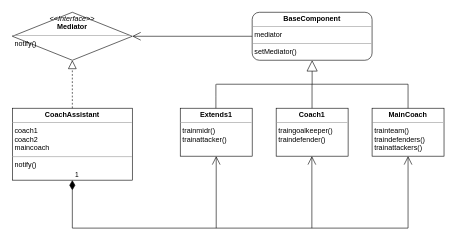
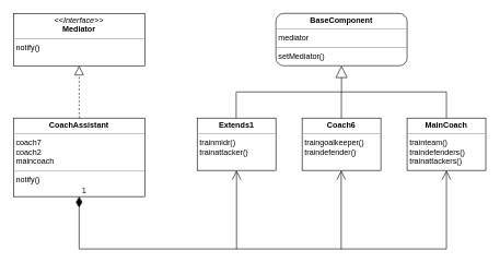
  <mxCell id="0" />
  <mxCell id="1" parent="0" />
  <mxCell id="2" value="Extends" style="endArrow=block;endSize=16;endFill=0;html=1;rounded=0;entryX=0.5;entryY=1;entryDx=0;entryDy=0;" edge="1" parent="1" target="5"><mxGeometry x="1" y="-41" width="160" relative="1" as="geometry"><mxPoint x="520" y="140" as="sourcePoint" /><mxPoint x="400" y="210" as="targetPoint" /><mxPoint x="-1" y="-10" as="offset" /></mxGeometry></mxCell>
- <mxCell id="3" value="&lt;p style=&quot;margin:0px;margin-top:4px;text-align:center;&quot;&gt;&lt;i&gt;&amp;lt;&amp;lt;Interface&amp;gt;&amp;gt;&lt;/i&gt;&lt;br&gt;&lt;b&gt;Mediator&lt;/b&gt;&lt;/p&gt;&lt;hr size=&quot;1&quot;&gt;&lt;p style=&quot;margin:0px;margin-left:4px;&quot;&gt;notify()&lt;/p&gt;&lt;p style=&quot;margin:0px;margin-left:4px;&quot;&gt;&lt;br&gt;&lt;/p&gt;" style="rhombus;verticalAlign=top;align=left;overflow=fill;fontSize=12;fontFamily=Helvetica;html=1;" parent="1" vertex="1"><mxGeometry x="20" y="20" width="200" height="80" as="geometry" /></mxCell>
- <mxCell id="4" value="&lt;p style=&quot;margin:0px;margin-top:4px;text-align:center;&quot;&gt;&lt;b&gt;CoachAssistant&lt;/b&gt;&lt;/p&gt;&lt;hr size=&quot;1&quot;&gt;&lt;p style=&quot;margin:0px;margin-left:4px;&quot;&gt;&lt;span style=&quot;background-color: initial;&quot;&gt;coach1&lt;/span&gt;&lt;br&gt;&lt;/p&gt;&lt;p style=&quot;margin:0px;margin-left:4px;&quot;&gt;coach2&lt;br&gt;&lt;/p&gt;&lt;p style=&quot;margin:0px;margin-left:4px;&quot;&gt;maincoach&lt;br&gt;&lt;/p&gt;&lt;hr size=&quot;1&quot;&gt;&lt;p style=&quot;margin: 0px 0px 0px 4px;&quot;&gt;&lt;span style=&quot;background-color: initial;&quot;&gt;notify()&lt;/span&gt;&lt;br&gt;&lt;/p&gt;&lt;p style=&quot;margin: 0px 0px 0px 4px;&quot;&gt;&lt;br&gt;&lt;/p&gt;" style="verticalAlign=top;align=left;overflow=fill;fontSize=12;fontFamily=Helvetica;html=1;" vertex="1" parent="1"><mxGeometry x="20" y="180" width="200" height="120" as="geometry" /></mxCell>
+ <mxCell id="3" value="&lt;p style=&quot;margin:0px;margin-top:4px;text-align:center;&quot;&gt;&lt;i&gt;&amp;lt;&amp;lt;Interface&amp;gt;&amp;gt;&lt;/i&gt;&lt;br&gt;&lt;b&gt;Mediator&lt;/b&gt;&lt;/p&gt;&lt;hr size=&quot;1&quot;&gt;&lt;p style=&quot;margin:0px;margin-left:4px;&quot;&gt;notify()&lt;/p&gt;&lt;p style=&quot;margin:0px;margin-left:4px;&quot;&gt;&lt;br&gt;&lt;/p&gt;" style="verticalAlign=top;align=left;overflow=fill;fontSize=12;fontFamily=Helvetica;html=1;" parent="1" vertex="1"><mxGeometry x="20" y="20" width="200" height="80" as="geometry" /></mxCell>
+ <mxCell id="4" value="&lt;p style=&quot;margin:0px;margin-top:4px;text-align:center;&quot;&gt;&lt;b&gt;CoachAssistant&lt;/b&gt;&lt;/p&gt;&lt;hr size=&quot;1&quot;&gt;&lt;p style=&quot;margin:0px;margin-left:4px;&quot;&gt;&lt;span style=&quot;background-color: initial;&quot;&gt;coach7&lt;/span&gt;&lt;br&gt;&lt;/p&gt;&lt;p style=&quot;margin:0px;margin-left:4px;&quot;&gt;coach2&lt;br&gt;&lt;/p&gt;&lt;p style=&quot;margin:0px;margin-left:4px;&quot;&gt;maincoach&lt;br&gt;&lt;/p&gt;&lt;hr size=&quot;1&quot;&gt;&lt;p style=&quot;margin: 0px 0px 0px 4px;&quot;&gt;&lt;span style=&quot;background-color: initial;&quot;&gt;notify()&lt;/span&gt;&lt;br&gt;&lt;/p&gt;&lt;p style=&quot;margin: 0px 0px 0px 4px;&quot;&gt;&lt;br&gt;&lt;/p&gt;" style="verticalAlign=top;align=left;overflow=fill;fontSize=12;fontFamily=Helvetica;html=1;" vertex="1" parent="1"><mxGeometry x="20" y="180" width="200" height="120" as="geometry" /></mxCell>
  <mxCell id="5" value="&lt;p style=&quot;margin:0px;margin-top:4px;text-align:center;&quot;&gt;&lt;b&gt;BaseComponent&lt;/b&gt;&lt;/p&gt;&lt;hr size=&quot;1&quot;&gt;&lt;p style=&quot;margin:0px;margin-left:4px;&quot;&gt;&lt;span style=&quot;background-color: initial;&quot;&gt;mediator&lt;/span&gt;&lt;/p&gt;&lt;hr size=&quot;1&quot;&gt;&lt;p style=&quot;margin: 0px 0px 0px 4px;&quot;&gt;&lt;span style=&quot;background-color: initial;&quot;&gt;setMediator()&lt;/span&gt;&lt;/p&gt;" style="verticalAlign=top;align=left;overflow=fill;fontSize=12;fontFamily=Helvetica;html=1;rounded=1;" vertex="1" parent="1"><mxGeometry x="420" y="20" width="200" height="80" as="geometry" /></mxCell>
- <mxCell id="6" value="&lt;p style=&quot;margin:0px;margin-top:4px;text-align:center;&quot;&gt;&lt;b&gt;Coach1&lt;/b&gt;&lt;/p&gt;&lt;hr size=&quot;1&quot;&gt;&lt;p style=&quot;margin: 0px 0px 0px 4px;&quot;&gt;traingoalkeeper()&lt;/p&gt;&lt;p style=&quot;margin: 0px 0px 0px 4px;&quot;&gt;traindefender()&lt;br&gt;&lt;/p&gt;&lt;p style=&quot;margin: 0px 0px 0px 4px;&quot;&gt;&lt;br&gt;&lt;/p&gt;" style="verticalAlign=top;align=left;overflow=fill;fontSize=12;fontFamily=Helvetica;html=1;" vertex="1" parent="1"><mxGeometry x="460" y="180" width="120" height="80" as="geometry" /></mxCell>
+ <mxCell id="6" value="&lt;p style=&quot;margin:0px;margin-top:4px;text-align:center;&quot;&gt;&lt;b&gt;Coach6&lt;/b&gt;&lt;/p&gt;&lt;hr size=&quot;1&quot;&gt;&lt;p style=&quot;margin: 0px 0px 0px 4px;&quot;&gt;traingoalkeeper()&lt;/p&gt;&lt;p style=&quot;margin: 0px 0px 0px 4px;&quot;&gt;traindefender()&lt;br&gt;&lt;/p&gt;&lt;p style=&quot;margin: 0px 0px 0px 4px;&quot;&gt;&lt;br&gt;&lt;/p&gt;" style="verticalAlign=top;align=left;overflow=fill;fontSize=12;fontFamily=Helvetica;html=1;" vertex="1" parent="1"><mxGeometry x="460" y="180" width="120" height="80" as="geometry" /></mxCell>
  <mxCell id="7" value="&lt;p style=&quot;margin:0px;margin-top:4px;text-align:center;&quot;&gt;&lt;b&gt;Extends1&lt;/b&gt;&lt;/p&gt;&lt;hr size=&quot;1&quot;&gt;&lt;p style=&quot;margin: 0px 0px 0px 4px;&quot;&gt;trainmidr()&lt;/p&gt;&lt;p style=&quot;margin: 0px 0px 0px 4px;&quot;&gt;trainattacker()&lt;br&gt;&lt;/p&gt;&lt;p style=&quot;margin: 0px 0px 0px 4px;&quot;&gt;&lt;br&gt;&lt;/p&gt;" style="verticalAlign=top;align=left;overflow=fill;fontSize=12;fontFamily=Helvetica;html=1;" vertex="1" parent="1"><mxGeometry x="300" y="180" width="120" height="80" as="geometry" /></mxCell>
  <mxCell id="8" value="&lt;p style=&quot;margin:0px;margin-top:4px;text-align:center;&quot;&gt;&lt;b&gt;MainCoach&lt;/b&gt;&lt;/p&gt;&lt;hr size=&quot;1&quot;&gt;&lt;p style=&quot;margin: 0px 0px 0px 4px;&quot;&gt;trainteam()&lt;/p&gt;&lt;p style=&quot;margin: 0px 0px 0px 4px;&quot;&gt;traindefenders()&lt;br&gt;&lt;/p&gt;&lt;p style=&quot;margin: 0px 0px 0px 4px;&quot;&gt;trainattackers()&lt;br&gt;&lt;/p&gt;&lt;p style=&quot;margin: 0px 0px 0px 4px;&quot;&gt;&lt;br&gt;&lt;/p&gt;" style="verticalAlign=top;align=left;overflow=fill;fontSize=12;fontFamily=Helvetica;html=1;" vertex="1" parent="1"><mxGeometry x="620" y="180" width="120" height="80" as="geometry" /></mxCell>
  <mxCell id="9" value="" style="endArrow=block;dashed=1;endFill=0;endSize=12;html=1;rounded=0;entryX=0.5;entryY=1;entryDx=0;entryDy=0;exitX=0.5;exitY=0;exitDx=0;exitDy=0;" edge="1" parent="1" source="4" target="3"><mxGeometry width="160" relative="1" as="geometry"><mxPoint x="150" y="280" as="sourcePoint" /><mxPoint x="310" y="280" as="targetPoint" /></mxGeometry></mxCell>
  <mxCell id="10" value="" style="endArrow=none;html=1;rounded=0;" edge="1" parent="1"><mxGeometry width="50" height="50" relative="1" as="geometry"><mxPoint x="360" y="140" as="sourcePoint" /><mxPoint x="680" y="140" as="targetPoint" /></mxGeometry></mxCell>
  <mxCell id="11" value="" style="endArrow=none;html=1;rounded=0;exitX=0.5;exitY=0;exitDx=0;exitDy=0;" edge="1" parent="1" source="8"><mxGeometry width="50" height="50" relative="1" as="geometry"><mxPoint x="550" y="190" as="sourcePoint" /><mxPoint x="680" y="140" as="targetPoint" /></mxGeometry></mxCell>
  <mxCell id="12" value="" style="endArrow=none;html=1;rounded=0;exitX=0.5;exitY=0;exitDx=0;exitDy=0;" edge="1" parent="1"><mxGeometry width="50" height="50" relative="1" as="geometry"><mxPoint x="519.85" y="180" as="sourcePoint" /><mxPoint x="519.85" y="140" as="targetPoint" /></mxGeometry></mxCell>
  <mxCell id="13" value="" style="endArrow=none;html=1;rounded=0;exitX=0.5;exitY=0;exitDx=0;exitDy=0;" edge="1" parent="1"><mxGeometry width="50" height="50" relative="1" as="geometry"><mxPoint x="359.47" y="180" as="sourcePoint" /><mxPoint x="359.47" y="140" as="targetPoint" /><Array as="points"><mxPoint x="359.47" y="160" /></Array></mxGeometry></mxCell>
  <mxCell id="14" value="1" style="endArrow=open;html=1;endSize=12;startArrow=diamondThin;startSize=14;startFill=1;edgeStyle=orthogonalEdgeStyle;align=left;verticalAlign=bottom;rounded=0;exitX=0.5;exitY=1;exitDx=0;exitDy=0;entryX=0.5;entryY=1;entryDx=0;entryDy=0;" edge="1" parent="1" source="4" target="8"><mxGeometry x="-1" y="3" relative="1" as="geometry"><mxPoint x="330" y="120" as="sourcePoint" /><mxPoint x="490" y="120" as="targetPoint" /><Array as="points"><mxPoint x="120" y="380" /><mxPoint x="680" y="380" /></Array></mxGeometry></mxCell>
  <mxCell id="15" value="" style="endArrow=open;endFill=1;endSize=12;html=1;rounded=0;entryX=0.5;entryY=1;entryDx=0;entryDy=0;" edge="1" parent="1" target="7"><mxGeometry width="160" relative="1" as="geometry"><mxPoint x="360" y="380" as="sourcePoint" /><mxPoint x="610" y="410" as="targetPoint" /></mxGeometry></mxCell>
  <mxCell id="16" value="" style="endArrow=open;endFill=1;endSize=12;html=1;rounded=0;entryX=0.5;entryY=1;entryDx=0;entryDy=0;" edge="1" parent="1"><mxGeometry width="160" relative="1" as="geometry"><mxPoint x="519.57" y="380" as="sourcePoint" /><mxPoint x="519.57" y="260" as="targetPoint" /></mxGeometry></mxCell>
- <mxCell id="17" value="" style="endArrow=open;endFill=1;endSize=12;html=1;rounded=0;entryX=1;entryY=0.5;entryDx=0;entryDy=0;exitX=0;exitY=0.5;exitDx=0;exitDy=0;" edge="1" parent="1" source="5" target="3"><mxGeometry width="160" relative="1" as="geometry"><mxPoint x="280" y="190" as="sourcePoint" /><mxPoint x="280" y="70" as="targetPoint" /></mxGeometry></mxCell>
